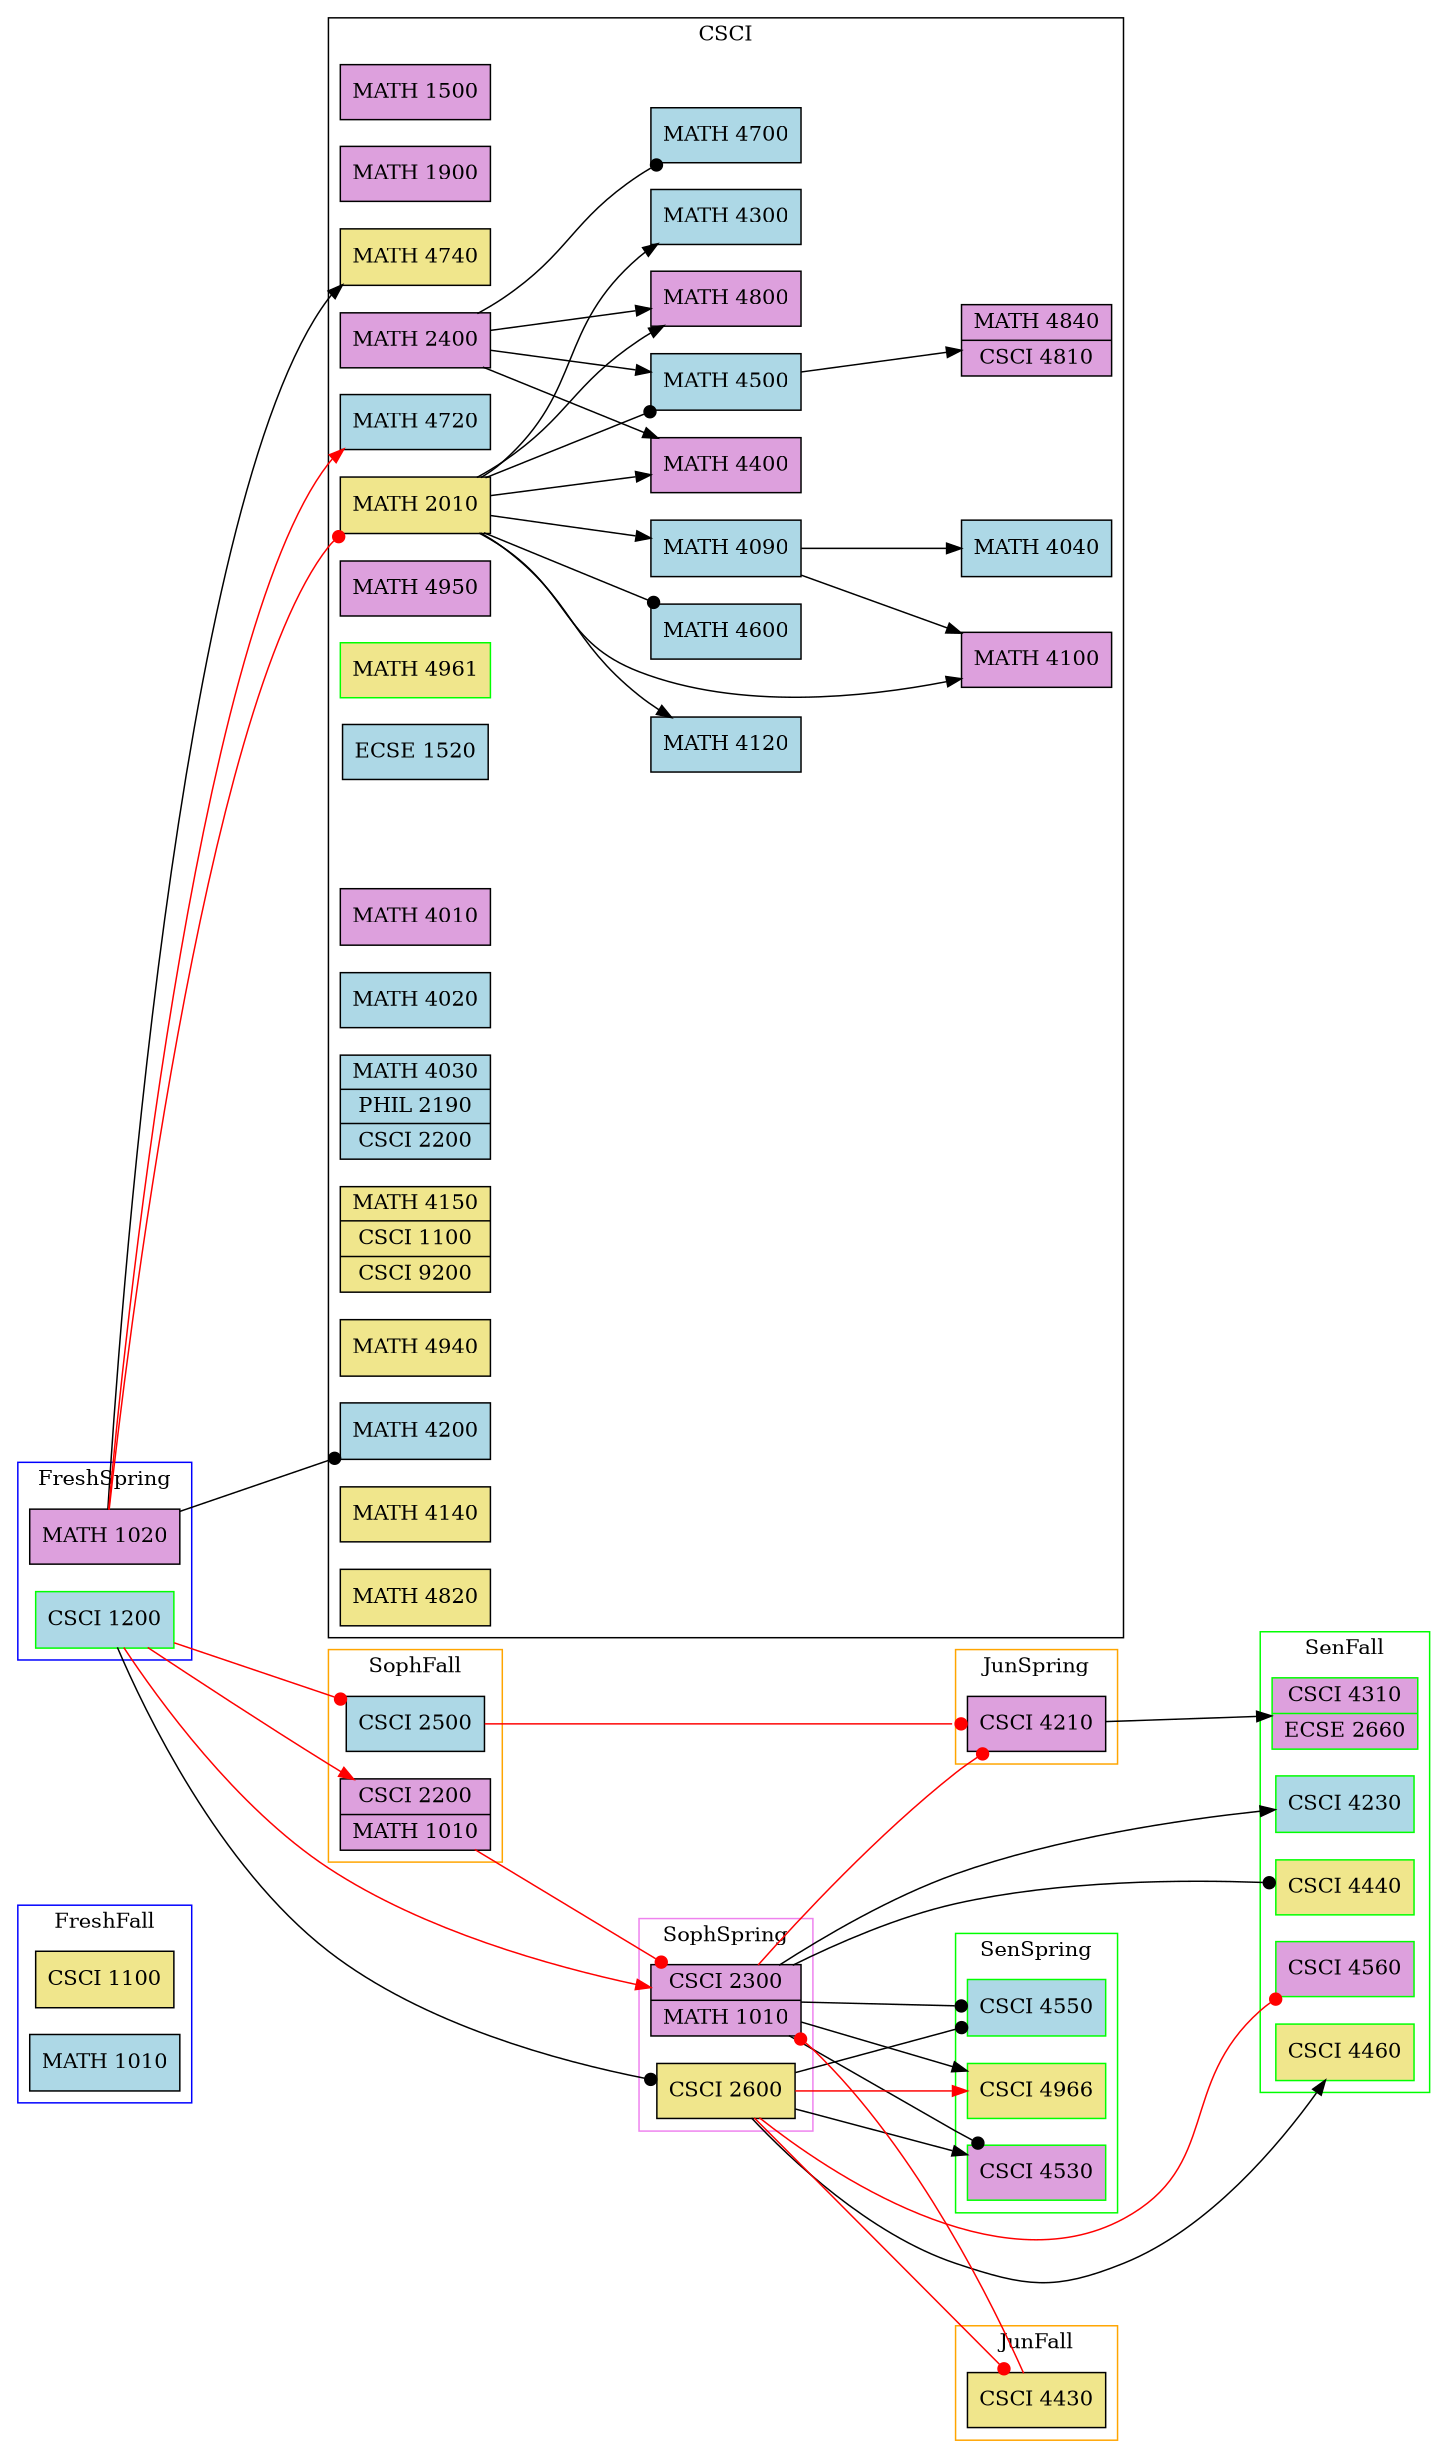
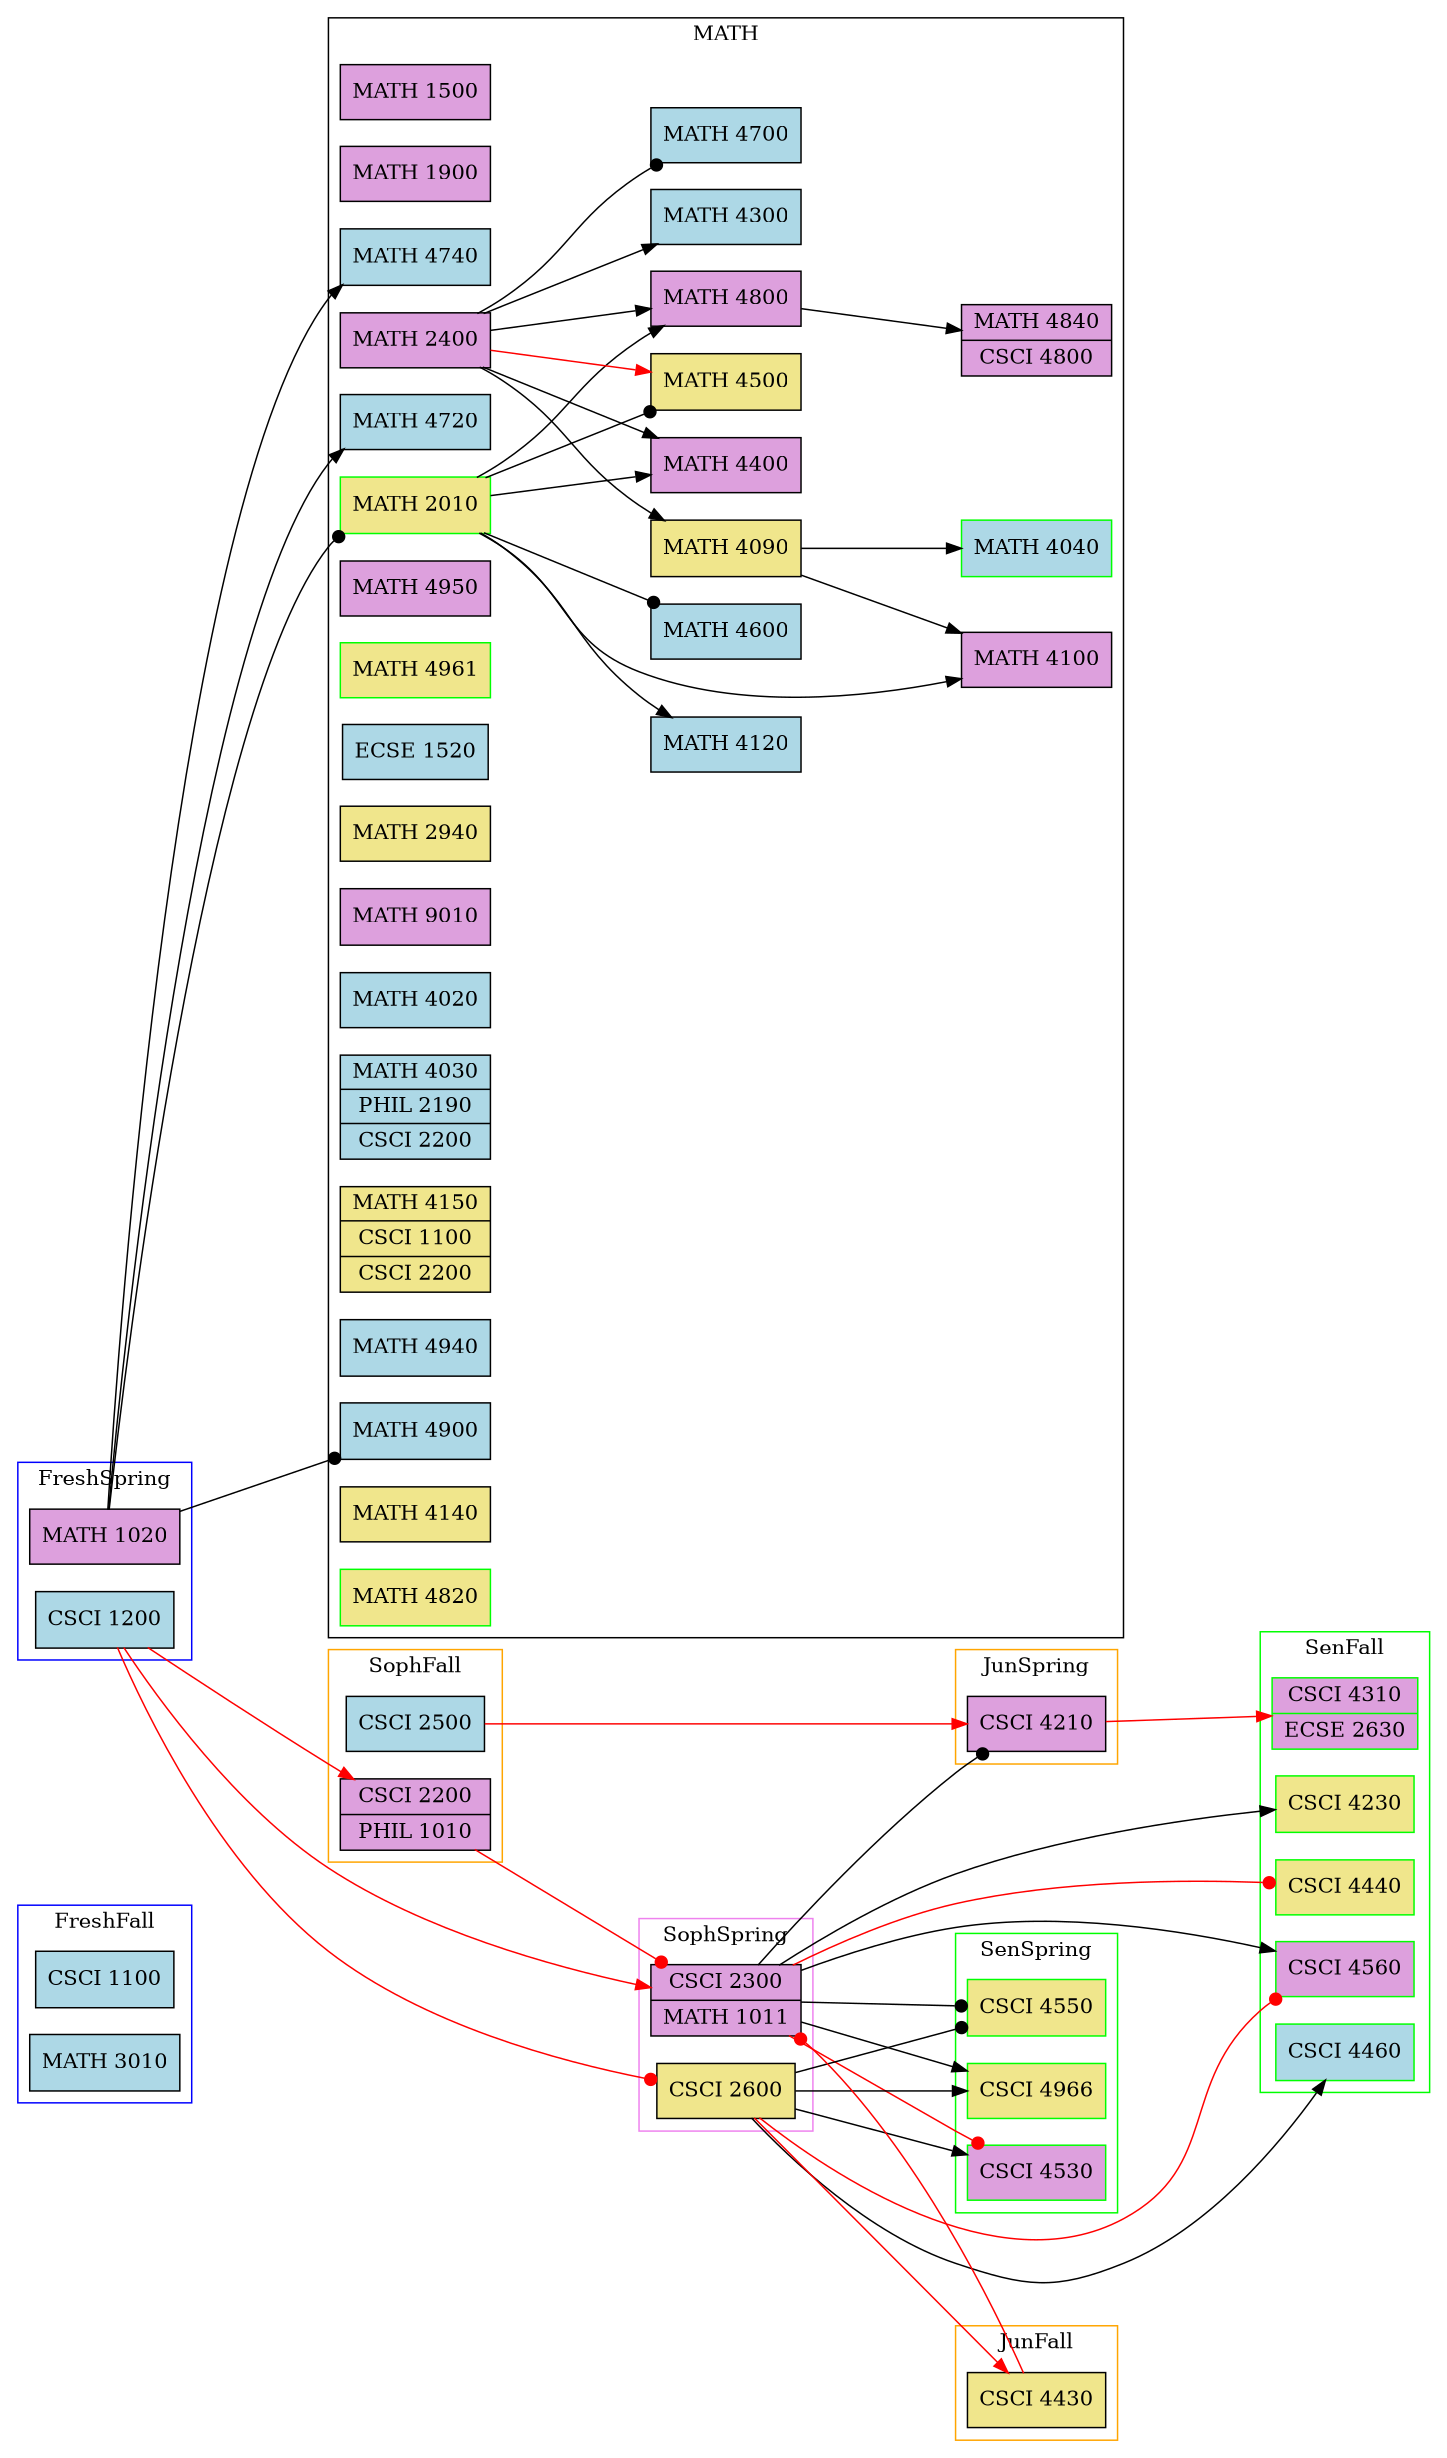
  digraph {
    compound=true
    fontname="DejaVu Serif"
    rankdir=LR
    ranksep=1.5
    node [fillcolor=plum fontname="DejaVu Serif" shape=record style=filled]
    edge [arrowhead=normal fontname="DejaVu Serif"]
-   n1 [fillcolor=khaki label="CSCI 1100"]
-   n2 [fillcolor=lightblue label="MATH 1010"]
+   n1 [fillcolor=lightblue label="CSCI 1100"]
+   n2 [fillcolor=lightblue label="MATH 3010"]
    n3 [label="MATH 1020"]
-   n4 [fillcolor=lightblue label="CSCI 1200" color=green]
-   n5 [label="<f0> CSCI 2200| <f1> MATH 1010"]
+   n4 [fillcolor=lightblue label="CSCI 1200"]
+   n5 [label="<f0> CSCI 2200| <f1> PHIL 1010"]
    n6 [fillcolor=lightblue label="CSCI 2500"]
-   n7 [label="<f0> CSCI 2300| <f1> MATH 1010"]
+   n7 [label="<f0> CSCI 2300| <f1> MATH 1011"]
    n8 [fillcolor=khaki label="CSCI 2600"]
    n9 [label="MATH 1500"]
    n10 [label="MATH 1900"]
-   n11 [fillcolor=khaki label="MATH 2010"]
+   n11 [fillcolor=khaki label="MATH 2010" color=green]
    n12 [label="MATH 2400"]
-   n13 [fillcolor=lightblue label="MATH 4090"]
-   n14 [fillcolor=lightblue label="MATH 4200"]
+   n13 [fillcolor=khaki label="MATH 4090"]
+   n14 [fillcolor=lightblue label="MATH 4900"]
    n15 [label="MATH 4400"]
    n16 [fillcolor=lightblue label="MATH 4700"]
-   n17 [fillcolor=khaki label="MATH 4740"]
+   n17 [fillcolor=lightblue label="MATH 4740"]
    n18 [label="MATH 4800"]
    n19 [label="MATH 4950"]
    n20 [color=green fillcolor=khaki label="MATH 4961"]
    n21 [fillcolor=lightblue label="ECSE 1520"]
-   n23 [label="MATH 4010"]
+   n22 [fillcolor=khaki label="MATH 2940"]
+   n23 [label="MATH 9010"]
    n24 [fillcolor=lightblue label="MATH 4020"]
    n25 [fillcolor=lightblue label="<f0> MATH 4030| <f1> PHIL 2190| <f2> CSCI 2200"]
-   n26 [fillcolor=khaki label="<f0> MATH 4150| <f1> CSCI 1100| <f2> CSCI 9200"]
-   n27 [label="<f0> MATH 4840| <f1> CSCI 4810"]
-   n28 [fillcolor=khaki label="MATH 4940"]
+   n26 [fillcolor=khaki label="<f0> MATH 4150| <f1> CSCI 1100| <f2> CSCI 2200"]
+   n27 [label="<f0> MATH 4840| <f1> CSCI 4800"]
+   n28 [fillcolor=lightblue label="MATH 4940"]
    n29 [fillcolor=lightblue label="MATH 4720"]
    n30 [fillcolor=lightblue label="MATH 4120"]
    n31 [fillcolor=khaki label="MATH 4140"]
    n32 [fillcolor=lightblue label="MATH 4300"]
-   n33 [fillcolor=lightblue label="MATH 4500"]
-   n34 [fillcolor=khaki label="MATH 4820"]
-   n35 [fillcolor=lightblue label="MATH 4040"]
+   n33 [fillcolor=khaki label="MATH 4500"]
+   n34 [fillcolor=khaki label="MATH 4820" color=green]
+   n35 [fillcolor=lightblue label="MATH 4040" color=green]
    n36 [label="MATH 4100"]
    n37 [fillcolor=lightblue label="MATH 4600"]
    n38 [label="CSCI 4210"]
-   n39 [color=green fillcolor=lightblue label="CSCI 4230"]
-   n40 [color=green label="<f0> CSCI 4310| <f1> ECSE 2660"]
+   n39 [color=green fillcolor=khaki label="CSCI 4230"]
+   n40 [color=green label="<f0> CSCI 4310| <f1> ECSE 2630"]
    n41 [color=green fillcolor=khaki label="CSCI 4440"]
-   n42 [color=green fillcolor=khaki label="CSCI 4460"]
+   n42 [color=green fillcolor=lightblue label="CSCI 4460"]
    n43 [color=green label="CSCI 4560"]
    n44 [fillcolor=khaki label="CSCI 4430"]
    n45 [color=green fillcolor=khaki label="CSCI 4966"]
    n46 [color=green label="CSCI 4530"]
-   n47 [color=green fillcolor=lightblue label="CSCI 4550"]
+   n47 [color=green fillcolor=khaki label="CSCI 4550"]
    subgraph cluster_1 {
      color=blue
      label=FreshFall
      n1
      n2
    }
    subgraph cluster_2 {
      color=blue
      label=FreshSpring
      n3
      n4
    }
    subgraph cluster_3 {
      color=orange
      label=SophFall
      n5
      n6
    }
    subgraph cluster_4 {
      color=violet
      label=SophSpring
      n7
      n8
    }
    subgraph cluster_5 {
-     label=CSCI
+     label=MATH
      n9
      n10
      n11
      n12
      n13
      n14
      n15
      n16
      n17
      n18
      n19
      n20
      n21
+     n22
      n23
      n24
      n25
      n26
      n27
      n28
      n29
      n30
      n31
      n32
      n33
      n34
      n35
      n36
      n37
    }
    subgraph cluster_6 {
      color=orange
      label=JunSpring
      n38
    }
    subgraph cluster_7 {
      color=green
      label=SenFall
      n39
      n40
      n41
      n42
      n43
    }
    subgraph cluster_8 {
      color=orange
      label=JunFall
      n44
    }
    subgraph cluster_9 {
      color=green
      label=SenSpring
      n45
      n46
      n47
    }
-   n3 -> n11 [arrowhead=dot color=red]
+   n3 -> n11 [arrowhead=dot]
    n3 -> n14 [arrowhead=dot]
    n3 -> n17
-   n3 -> n29 [color=red]
+   n3 -> n29
    n4 -> n5 [color=red]
-   n4 -> n6 [arrowhead=dot color=red]
    n4 -> n7 [color=red]
-   n4 -> n8 [arrowhead=dot color=black]
+   n4 -> n8 [arrowhead=dot color=red]
    n5 -> n7 [arrowhead=dot color=red]
-   n6 -> n38 [arrowhead=dot color=red]
-   n7 -> n38 [arrowhead=dot color=red]
+   n6 -> n38 [color=red]
+   n7 -> n38 [arrowhead=dot color=black]
    n7 -> n39
-   n7 -> n41 [arrowhead=dot]
+   n7 -> n41 [arrowhead=dot color=red]
+   n7 -> n43
    n7 -> n45
-   n7 -> n46 [arrowhead=dot]
+   n7 -> n46 [arrowhead=dot color=red]
    n7 -> n47 [arrowhead=dot]
    n8 -> n42
    n8 -> n43 [arrowhead=dot color=red]
-   n8 -> n44 [arrowhead=dot color=red]
-   n8 -> n45 [color=red]
+   n8 -> n44 [color=red]
+   n8 -> n45
    n8 -> n46
    n8 -> n47 [arrowhead=dot]
-   n11 -> n13
+   n12 -> n13
    n11 -> n15
    n11 -> n18
    n11 -> n30
-   n11 -> n32
+   n12 -> n32
    n11 -> n33 [arrowhead=dot]
    n11 -> n36
    n11 -> n37 [arrowhead=dot]
    n12 -> n15
    n12 -> n16 [arrowhead=dot]
    n12 -> n18
-   n12 -> n33
+   n12 -> n33 [color=red]
    n13 -> n35
    n13 -> n36
-   n33 -> n27
-   n38 -> n40
+   n18 -> n27
+   n38 -> n40 [color=red]
    n44 -> n7 [arrowhead=dot color=red]
  }
